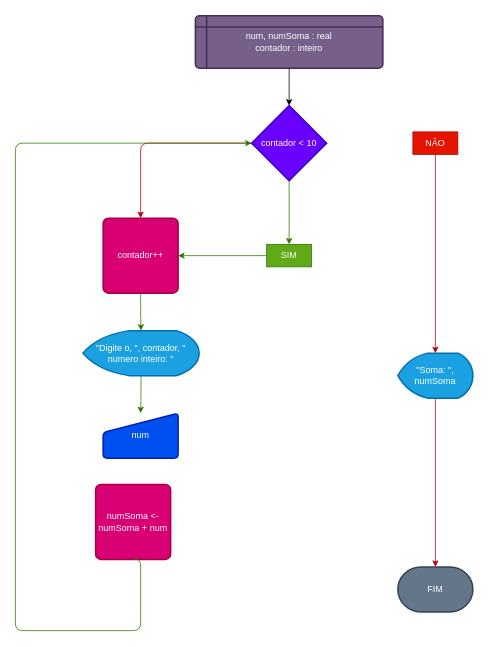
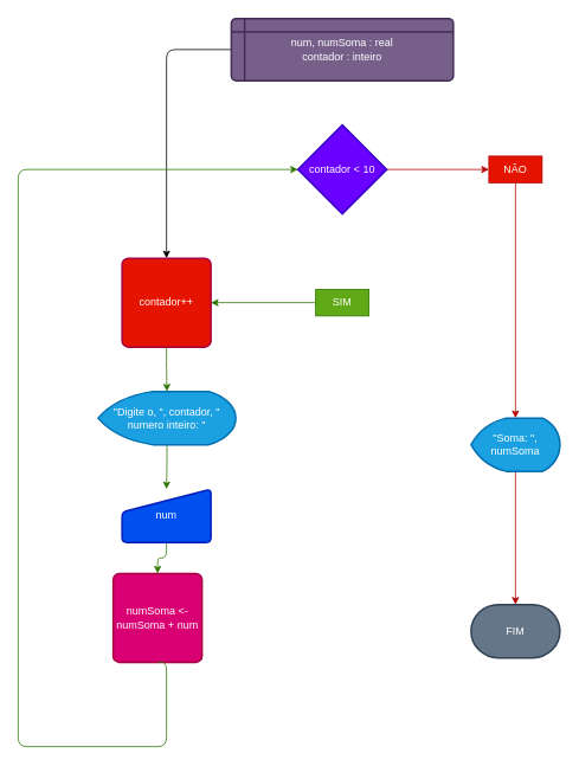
  <mxCell id="0" />
  <mxCell id="1" parent="0" />
- <mxCell id="2" style="edgeStyle=orthogonalEdgeStyle;html=1;entryX=0.5;entryY=0;entryDx=0;entryDy=0;entryPerimeter=0;" parent="1" source="3" target="6" edge="1"><mxGeometry relative="1" as="geometry" /></mxCell>
+ <mxCell id="2" style="edgeStyle=orthogonalEdgeStyle;html=1;" parent="1" source="3" target="8" edge="1"><mxGeometry relative="1" as="geometry" /></mxCell>
  <mxCell id="3" value="num, numSoma : real&lt;br&gt;contador : inteiro" style="shape=internalStorage;whiteSpace=wrap;html=1;dx=15;dy=15;rounded=1;arcSize=8;strokeWidth=2;fillColor=#76608a;fontColor=#ffffff;strokeColor=#432D57;" parent="1" vertex="1"><mxGeometry x="260" y="20" width="250" height="70" as="geometry" /></mxCell>
- <mxCell id="4" style="edgeStyle=orthogonalEdgeStyle;html=1;entryX=0.5;entryY=0;entryDx=0;entryDy=0;fillColor=#60a917;strokeColor=#2D7600;" parent="1" source="6" target="18" edge="1"><mxGeometry relative="1" as="geometry" /></mxCell>
- <mxCell id="5" style="edgeStyle=orthogonalEdgeStyle;html=1;fillColor=#e51400;strokeColor=#B20000;" parent="1" source="6" target="8" edge="1"><mxGeometry relative="1" as="geometry" /></mxCell>
+ <mxCell id="5" style="edgeStyle=orthogonalEdgeStyle;html=1;entryX=0;entryY=0.5;entryDx=0;entryDy=0;fillColor=#e51400;strokeColor=#B20000;" parent="1" source="6" target="20" edge="1"><mxGeometry relative="1" as="geometry" /></mxCell>
  <mxCell id="6" value="contador &amp;lt; 10" style="strokeWidth=2;html=1;shape=mxgraph.flowchart.decision;whiteSpace=wrap;fillColor=#6a00ff;fontColor=#ffffff;strokeColor=#3700CC;" parent="1" vertex="1"><mxGeometry x="335" y="140" width="100" height="100" as="geometry" /></mxCell>
  <mxCell id="7" style="edgeStyle=orthogonalEdgeStyle;html=1;entryX=0.5;entryY=0;entryDx=0;entryDy=0;entryPerimeter=0;fillColor=#60a917;strokeColor=#2D7600;" parent="1" source="8" target="10" edge="1"><mxGeometry relative="1" as="geometry" /></mxCell>
- <mxCell id="8" value="contador++" style="rounded=1;whiteSpace=wrap;html=1;absoluteArcSize=1;arcSize=14;strokeWidth=2;fillColor=#d80073;fontColor=#ffffff;strokeColor=#A50040;" parent="1" vertex="1"><mxGeometry x="137" y="290" width="100" height="100" as="geometry" /></mxCell>
+ <mxCell id="8" value="contador++" style="rounded=1;whiteSpace=wrap;html=1;absoluteArcSize=1;arcSize=14;strokeWidth=2;fillColor=#e51400;fontColor=#ffffff;strokeColor=#A50040;" parent="1" vertex="1"><mxGeometry x="137" y="290" width="100" height="100" as="geometry" /></mxCell>
  <mxCell id="9" style="edgeStyle=orthogonalEdgeStyle;html=1;entryX=0.5;entryY=0;entryDx=0;entryDy=0;fillColor=#60a917;strokeColor=#2D7600;" parent="1" source="10" target="12" edge="1"><mxGeometry relative="1" as="geometry" /></mxCell>
  <mxCell id="10" value="&quot;Digite o, &quot;, contador, &quot; numero inteiro: &quot;" style="strokeWidth=2;html=1;shape=mxgraph.flowchart.display;whiteSpace=wrap;fillColor=#1ba1e2;fontColor=#ffffff;strokeColor=#006EAF;" parent="1" vertex="1"><mxGeometry x="110" y="440" width="155" height="60" as="geometry" /></mxCell>
+ <mxCell id="11" style="edgeStyle=orthogonalEdgeStyle;html=1;entryX=0.5;entryY=0;entryDx=0;entryDy=0;fillColor=#60a917;strokeColor=#2D7600;" parent="1" source="12" target="13" edge="1"><mxGeometry relative="1" as="geometry" /></mxCell>
  <mxCell id="12" value="num" style="html=1;strokeWidth=2;shape=manualInput;whiteSpace=wrap;rounded=1;size=26;arcSize=11;fillColor=#0050ef;fontColor=#ffffff;strokeColor=#001DBC;" parent="1" vertex="1"><mxGeometry x="137" y="550" width="100" height="60" as="geometry" /></mxCell>
  <mxCell id="13" value="numSoma &amp;lt;- numSoma + num" style="rounded=1;whiteSpace=wrap;html=1;absoluteArcSize=1;arcSize=14;strokeWidth=2;fillColor=#d80073;fontColor=#ffffff;strokeColor=#A50040;" parent="1" vertex="1"><mxGeometry x="127" y="645" width="100" height="100" as="geometry" /></mxCell>
  <mxCell id="14" style="edgeStyle=orthogonalEdgeStyle;html=1;entryX=0;entryY=0.5;entryDx=0;entryDy=0;entryPerimeter=0;fillColor=#60a917;strokeColor=#2D7600;exitX=0.5;exitY=1;exitDx=0;exitDy=0;" parent="1" source="13" target="6" edge="1"><mxGeometry relative="1" as="geometry"><Array as="points"><mxPoint x="187" y="840" /><mxPoint x="20" y="840" /><mxPoint x="20" y="190" /></Array></mxGeometry></mxCell>
  <mxCell id="15" style="edgeStyle=none;html=1;entryX=0.5;entryY=0;entryDx=0;entryDy=0;entryPerimeter=0;fillColor=#e51400;strokeColor=#B20000;" edge="1" parent="1" source="16" target="21"><mxGeometry relative="1" as="geometry" /></mxCell>
  <mxCell id="16" value="&quot;Soma: &quot;, numSoma" style="strokeWidth=2;html=1;shape=mxgraph.flowchart.display;whiteSpace=wrap;fillColor=#1ba1e2;fontColor=#ffffff;strokeColor=#006EAF;" parent="1" vertex="1"><mxGeometry x="530" y="470" width="100" height="60" as="geometry" /></mxCell>
  <mxCell id="17" style="edgeStyle=orthogonalEdgeStyle;html=1;entryX=1;entryY=0.5;entryDx=0;entryDy=0;fillColor=#60a917;strokeColor=#2D7600;" parent="1" source="18" target="8" edge="1"><mxGeometry relative="1" as="geometry" /></mxCell>
  <mxCell id="18" value="SIM" style="text;html=1;strokeColor=#2D7600;fillColor=#60a917;align=center;verticalAlign=middle;whiteSpace=wrap;rounded=0;fontColor=#ffffff;" parent="1" vertex="1"><mxGeometry x="355" y="325" width="60" height="30" as="geometry" /></mxCell>
  <mxCell id="19" style="edgeStyle=orthogonalEdgeStyle;html=1;fillColor=#e51400;strokeColor=#B20000;entryX=0.5;entryY=0;entryDx=0;entryDy=0;entryPerimeter=0;" parent="1" source="20" edge="1" target="16"><mxGeometry relative="1" as="geometry"><mxPoint x="580" y="460" as="targetPoint" /></mxGeometry></mxCell>
  <mxCell id="20" value="NÃO" style="text;html=1;strokeColor=#B20000;fillColor=#e51400;align=center;verticalAlign=middle;whiteSpace=wrap;rounded=0;fontColor=#ffffff;" parent="1" vertex="1"><mxGeometry x="550" y="175" width="60" height="30" as="geometry" /></mxCell>
- <mxCell id="21" value="FIM" style="strokeWidth=2;html=1;shape=mxgraph.flowchart.terminator;whiteSpace=wrap;fillColor=#647687;fontColor=#ffffff;strokeColor=#314354;" parent="1" vertex="1"><mxGeometry x="530" y="755" width="100" height="60" as="geometry" /></mxCell>
+ <mxCell id="21" value="FIM" style="strokeWidth=2;html=1;shape=mxgraph.flowchart.terminator;whiteSpace=wrap;fillColor=#647687;fontColor=#ffffff;strokeColor=#314354;" parent="1" vertex="1"><mxGeometry x="530" y="680" width="100" height="60" as="geometry" /></mxCell>
